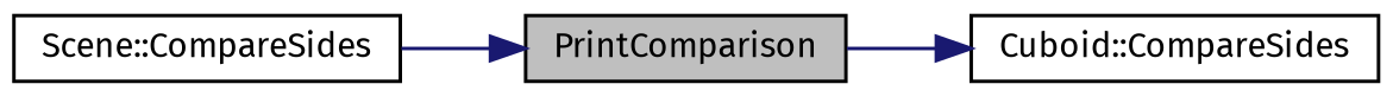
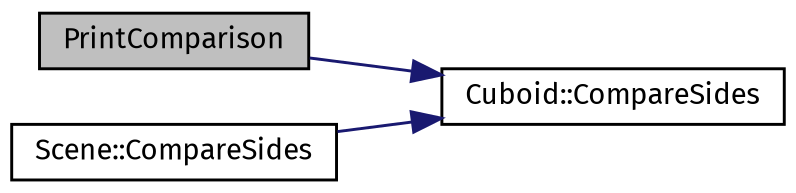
  digraph {
    fontname="Fira Sans"
    rankdir=RL
    node [color=black fillcolor=white fontname="Fira Sans" fontsize=10 shape=record style=filled]
    edge [color=midnightblue dir=back fontname="Fira Sans" fontsize=10 labelfontname=Helvetica labelfontsize=10 style=solid]
    n1 [fillcolor=grey75 fontcolor=black height=0.2 label=PrintComparison width=0.4]
    n2 [height=0.2 label="Cuboid::CompareSides" width=0.4]
    n3 [height=0.2 label="Scene::CompareSides" width=0.4]
    n2 -> n1
-   n1 -> n3
+   n2 -> n3
  }
